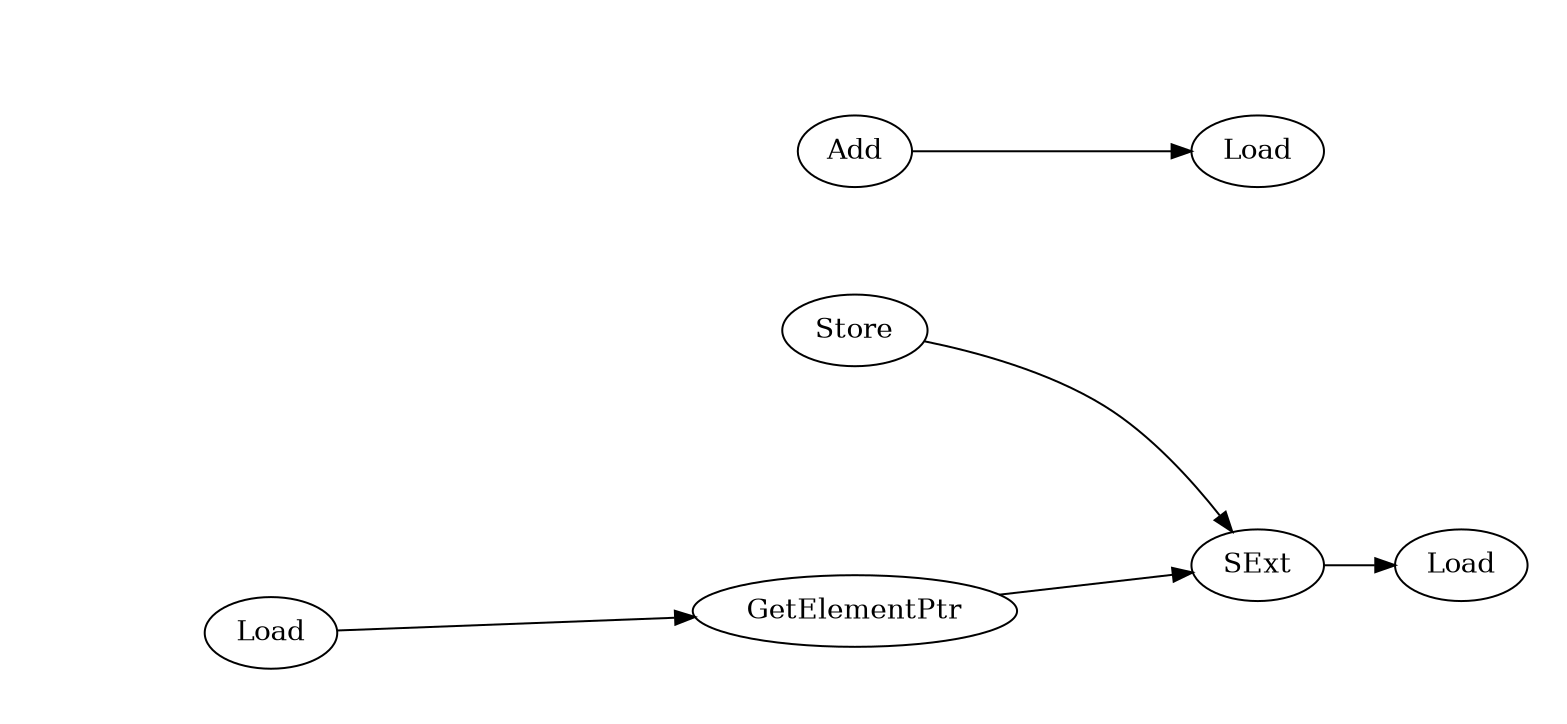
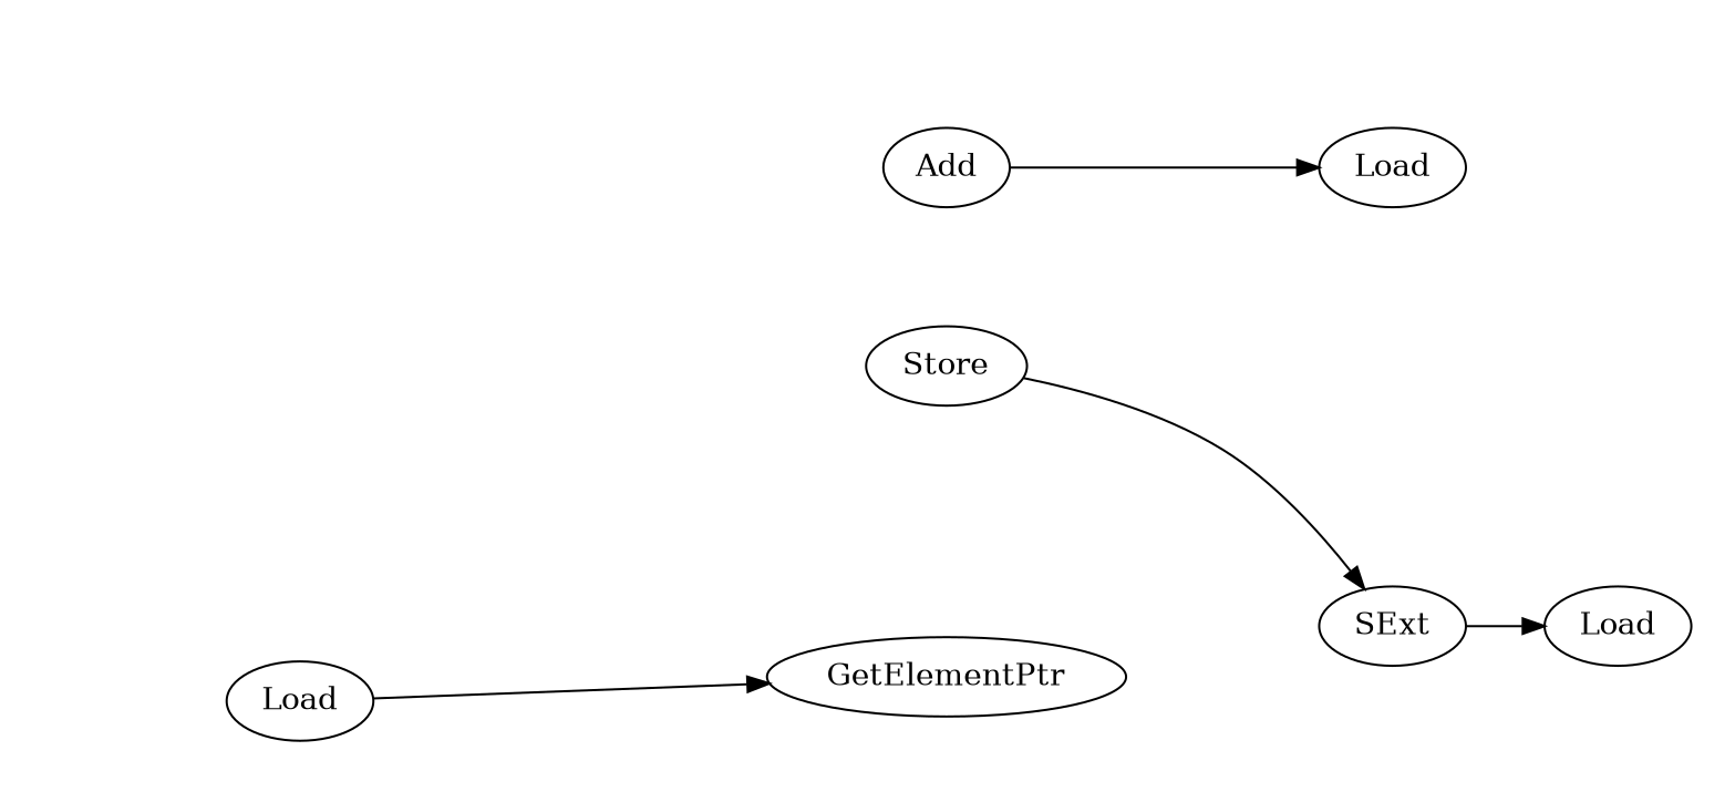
  strict digraph {
    rankdir=LR
    n1 [label=Store]
    n2 [label=Add]
    n3 [label=Load]
    n4 [label=Load]
    n5 [label=GetElementPtr]
    n6 [label=SExt]
    n7 [label=Load]
    subgraph sub_1 {
      cluster=true
      label="Static occurrences: 1\nDynamic executions: 204700000"
      n2
      n3
      subgraph sub_2 {
        cluster=true
        label="Static occurrences: 1\nDynamic executions: 204700000"
        rank=min
        n1
      }
    }
    subgraph sub_3 {
      cluster=true
      label="Static occurrences: 1\nDynamic executions: 204700000"
      n5
      n6
      n7
      subgraph sub_4 {
        cluster=true
        label="Static occurrences: 1\nDynamic executions: 204700000"
        rank=min
        n4
      }
    }
    n1 -> n6
    n2 -> n3
    n4 -> n5
-   n5 -> n6
    n6 -> n7
  }
